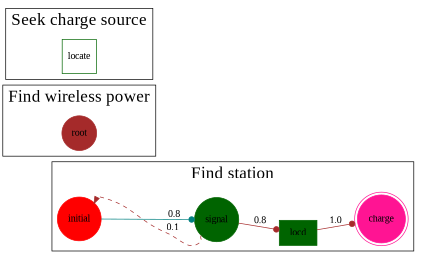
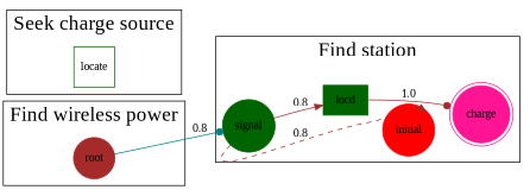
  digraph {
    font=times
    fontname="Liberation Serif"
    fontsize=25
    rankdir=LR
    node [color=darkgreen fontname="Liberation Serif" shape=circle style=radial]
    edge [arrowhead=dot color=brown fontname="Liberation Serif" weight=0.2]
    initial [color=red]
    signal
    locd [shape=rectangle]
    charge [color=deeppink shape=doublecircle]
    root [color=brown]
    locate [shape=square style=""]
    subgraph cluster_1 {
      forcelabels=true
      label="Find station"
      nodesep=1.3
      initial
      signal
      locd
      charge
    }
    subgraph cluster_2 {
      forcelabels=true
      label="Find wireless power"
      nodesep=1.3
      root
    }
    subgraph cluster_3 {
      label="Seek charge source"
      locate
    }
-   initial -> signal [color=teal label=0.8 penwidth=1.0]
-   signal -> initial [arrowhead=normal headport=ne label="0.1 " penwidth=1.0 style=dashed tailport=sw]
-   signal -> locd [label=" 0.8" weight=0.6]
+   root -> signal [color=teal label=0.8 penwidth=1.0]
+   signal -> initial [arrowhead=normal headport=ne label=" 0.8" penwidth=1.0 style=dashed tailport=sw]
+   signal -> locd [arrowhead=normal label=" 0.8" weight=0.6]
    locd -> charge [label=1.0 weight=0.1]
  }
